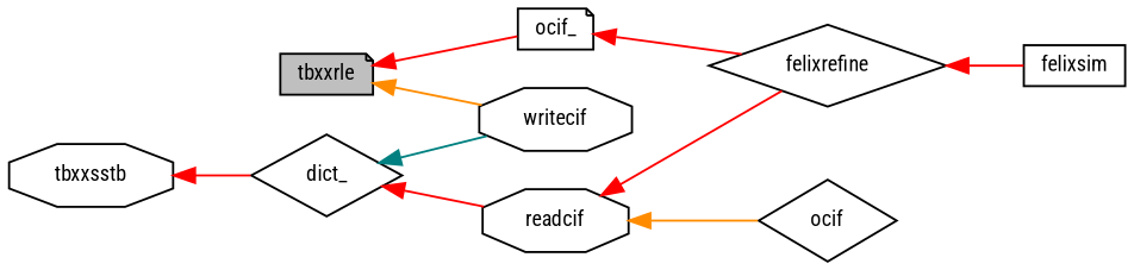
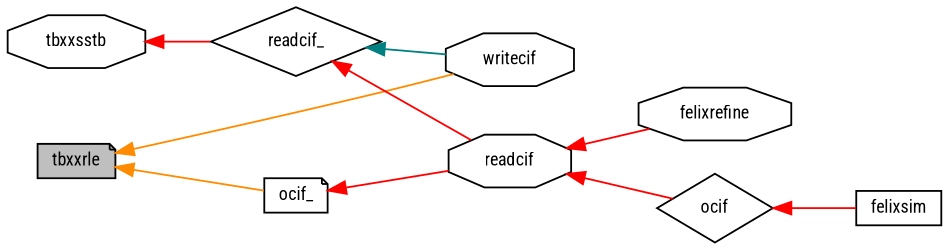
  digraph {
    fontname="Roboto Condensed"
    rankdir=LR
    node [color=black fillcolor=white fontname="Roboto Condensed" fontsize=10 shape=octagon style=filled]
    edge [color=red dir=back fontname="Roboto Condensed" fontsize=10 labelfontname=Helvetica labelfontsize=10 style=solid]
    n1 [fillcolor=grey75 fontcolor=black height=0.2 label=tbxxrle shape=note width=0.4]
    n2 [height=0.2 label=ocif_ shape=note width=0.4]
    n3 [height=0.2 label=writecif width=0.4]
    n4 [height=0.2 label=tbxxsstb width=0.4]
-   n5 [height=0.2 label=dict_ shape=diamond width=0.4]
+   n5 [height=0.2 label=readcif_ shape=diamond width=0.4]
    n6 [height=0.2 label=readcif width=0.4]
-   n7 [height=0.2 label=felixrefine shape=diamond width=0.4]
+   n7 [height=0.2 label=felixrefine width=0.4]
    n8 [height=0.2 label=ocif shape=diamond width=0.4]
    n9 [height=0.2 label=felixsim shape=box width=0.4]
-   n1 -> n2
+   n1 -> n2 [color=darkorange]
    n1 -> n3 [color=darkorange]
-   n2 -> n7
+   n2 -> n6
    n4 -> n5
    n5 -> n3 [color=teal]
    n5 -> n6
    n6 -> n7
-   n6 -> n8 [color=darkorange]
-   n7 -> n9
+   n6 -> n8
+   n8 -> n9
  }
